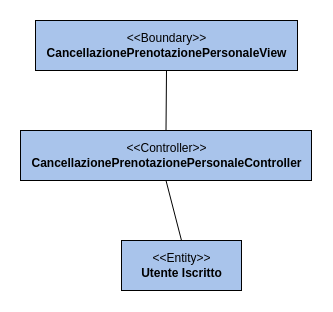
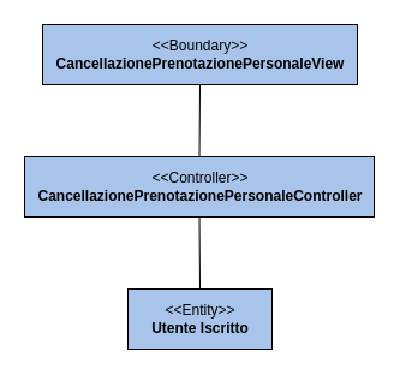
  <mxCell id="0" />
  <mxCell id="1" parent="0" />
- <mxCell id="2" value="&amp;lt;&amp;lt;Entity&amp;gt;&amp;gt;&lt;br&gt;&lt;div&gt;&lt;b&gt;Utente Iscritto&lt;/b&gt;&lt;br&gt;&lt;/div&gt;" style="html=1;fillColor=#A9C4EB;" vertex="1" parent="1"><mxGeometry x="121" y="240" width="120" height="50" as="geometry" /></mxCell>
+ <mxCell id="2" value="&amp;lt;&amp;lt;Entity&amp;gt;&amp;gt;&lt;br&gt;&lt;div&gt;&lt;b&gt;Utente Iscritto&lt;/b&gt;&lt;br&gt;&lt;/div&gt;" style="html=1;fillColor=#A9C4EB;" vertex="1" parent="1"><mxGeometry x="106" y="240" width="120" height="50" as="geometry" /></mxCell>
  <mxCell id="3" value="&amp;lt;&amp;lt;Controller&amp;gt;&amp;gt;&lt;br&gt;&lt;div&gt;&lt;b&gt;CancellazionePrenotazionePersonaleController&lt;/b&gt;&lt;br&gt;&lt;/div&gt;" style="html=1;fillColor=#A9C4EB;" vertex="1" parent="1"><mxGeometry x="20" y="130" width="291" height="50" as="geometry" /></mxCell>
  <mxCell id="4" value="&amp;lt;&amp;lt;Boundary&amp;gt;&amp;gt;&lt;br&gt;&lt;div&gt;&lt;b&gt;CancellazionePrenotazionePersonaleView&lt;/b&gt;&lt;br&gt;&lt;/div&gt;" style="html=1;fillColor=#A9C4EB;" vertex="1" parent="1"><mxGeometry x="35" y="20" width="262" height="50" as="geometry" /></mxCell>
  <mxCell id="5" value="" style="endArrow=none;html=1;entryX=0.5;entryY=1;entryDx=0;entryDy=0;exitX=0.5;exitY=0;exitDx=0;exitDy=0;" edge="1" parent="1" source="2" target="3"><mxGeometry width="50" height="50" relative="1" as="geometry"><mxPoint x="142" y="360" as="sourcePoint" /><mxPoint x="192" y="310" as="targetPoint" /></mxGeometry></mxCell>
  <mxCell id="6" value="" style="endArrow=none;html=1;entryX=0.5;entryY=1;entryDx=0;entryDy=0;exitX=0.5;exitY=0;exitDx=0;exitDy=0;" edge="1" parent="1" source="3" target="4"><mxGeometry width="50" height="50" relative="1" as="geometry"><mxPoint x="192" y="90" as="sourcePoint" /><mxPoint x="192" y="30" as="targetPoint" /></mxGeometry></mxCell>
